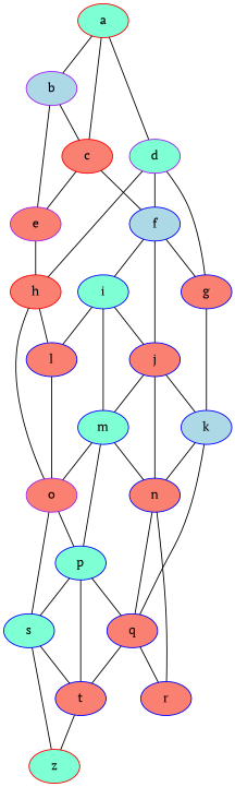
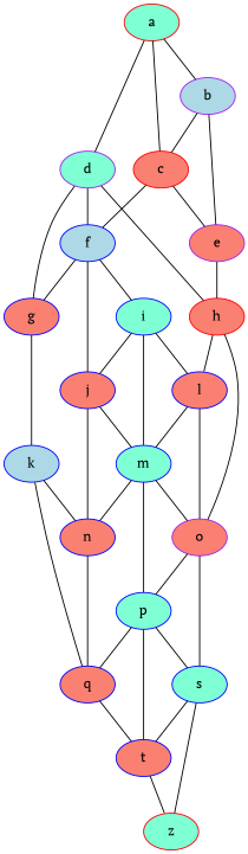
  graph {
    fontname="PT Serif"
    node [color=blue fillcolor=salmon fontname="PT Serif" style=filled]
    edge [fontname="PT Serif"]
    a [color=red fillcolor=aquamarine]
    b [color=purple fillcolor=lightblue]
    c [color=red]
    d [color=purple fillcolor=aquamarine]
    e [color=purple]
    f [fillcolor=lightblue]
    g
    h [color=red]
    i [fillcolor=aquamarine]
    j
    k [fillcolor=lightblue]
    o [color=purple]
    l
    m [fillcolor=aquamarine]
    n
    q
    p [fillcolor=aquamarine]
    s [fillcolor=aquamarine]
-   r
    t
    z [color=red fillcolor=aquamarine]
    a -- b
    a -- c
    a -- d
    b -- c
    b -- e
    c -- e
    c -- f
    d -- f
    d -- g
    d -- h
    e -- h
    f -- g
    f -- i
    f -- j
    g -- k
    h -- o
    h -- l
    i -- j
    i -- l
    i -- m
-   j -- k
    j -- m
    j -- n
    k -- n
    k -- q
    o -- p
    o -- s
    l -- o
+   l -- m
    m -- o
    m -- n
    m -- p
    n -- q
-   n -- r
-   q -- r
    q -- t
    p -- q
    p -- s
    p -- t
    s -- t
    s -- z
    t -- z
  }
